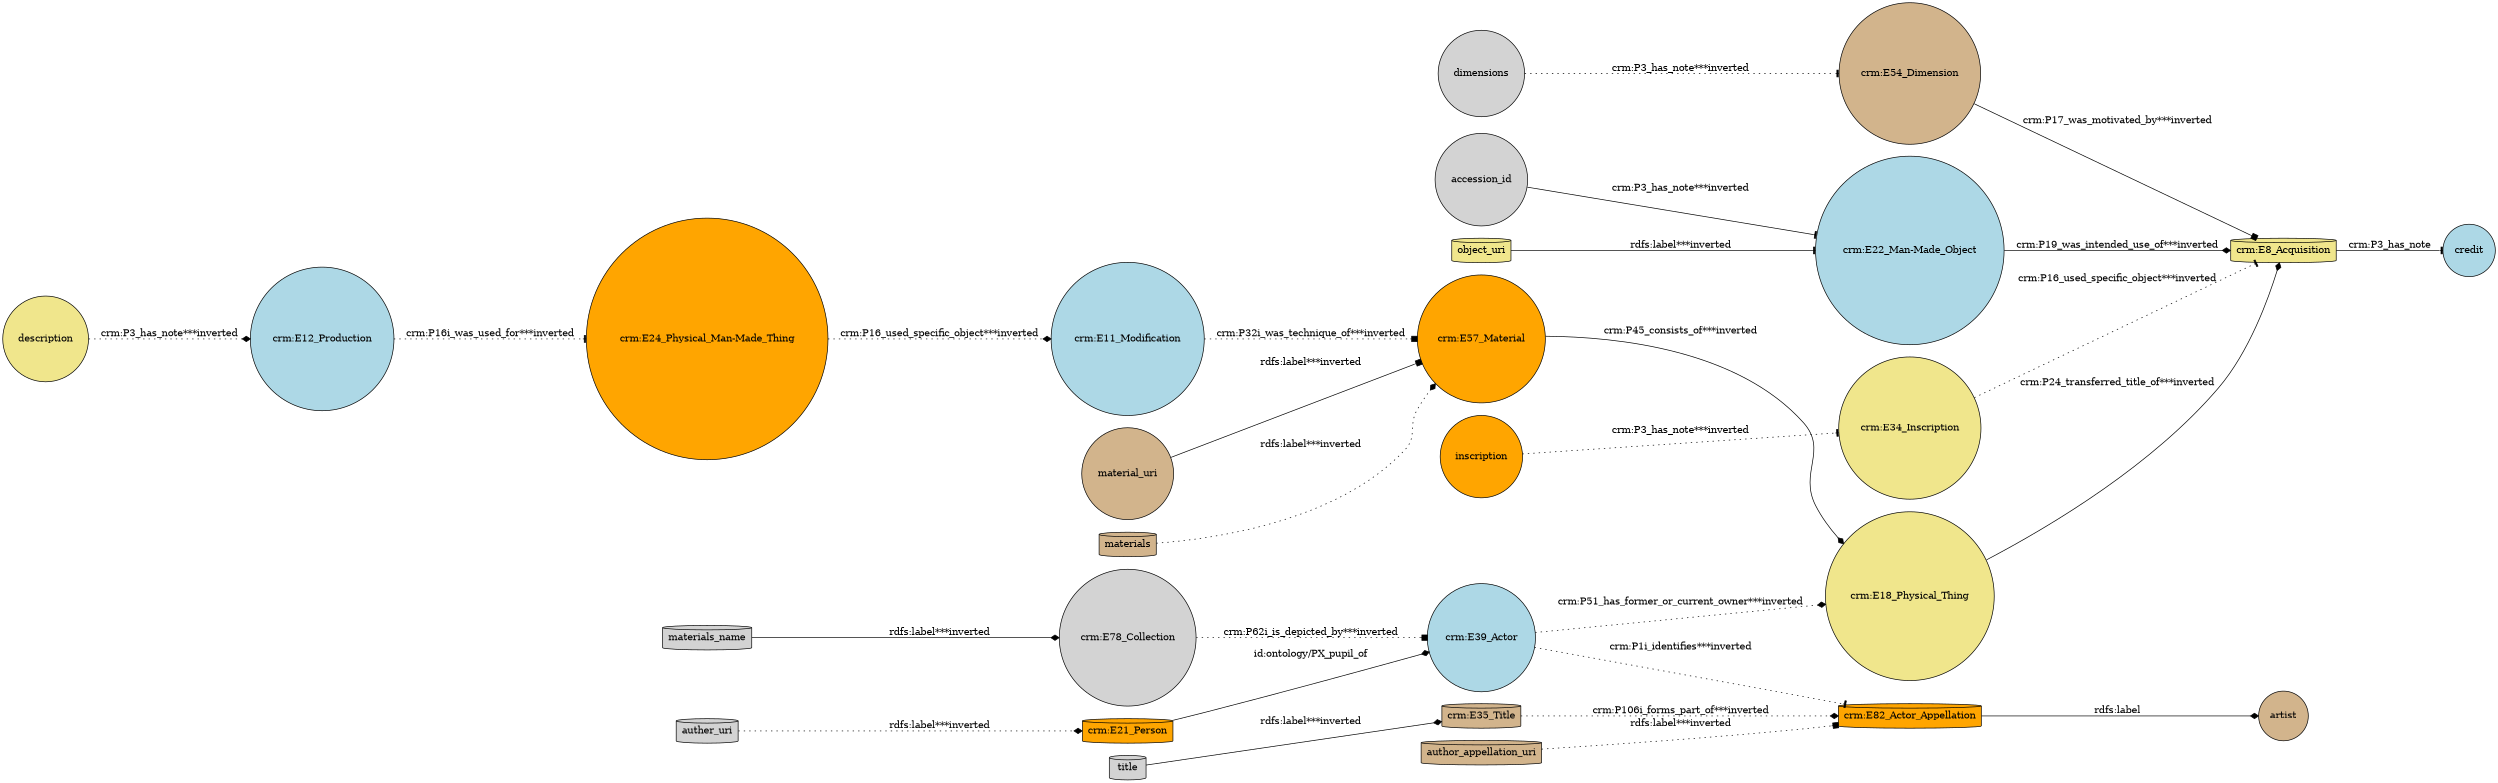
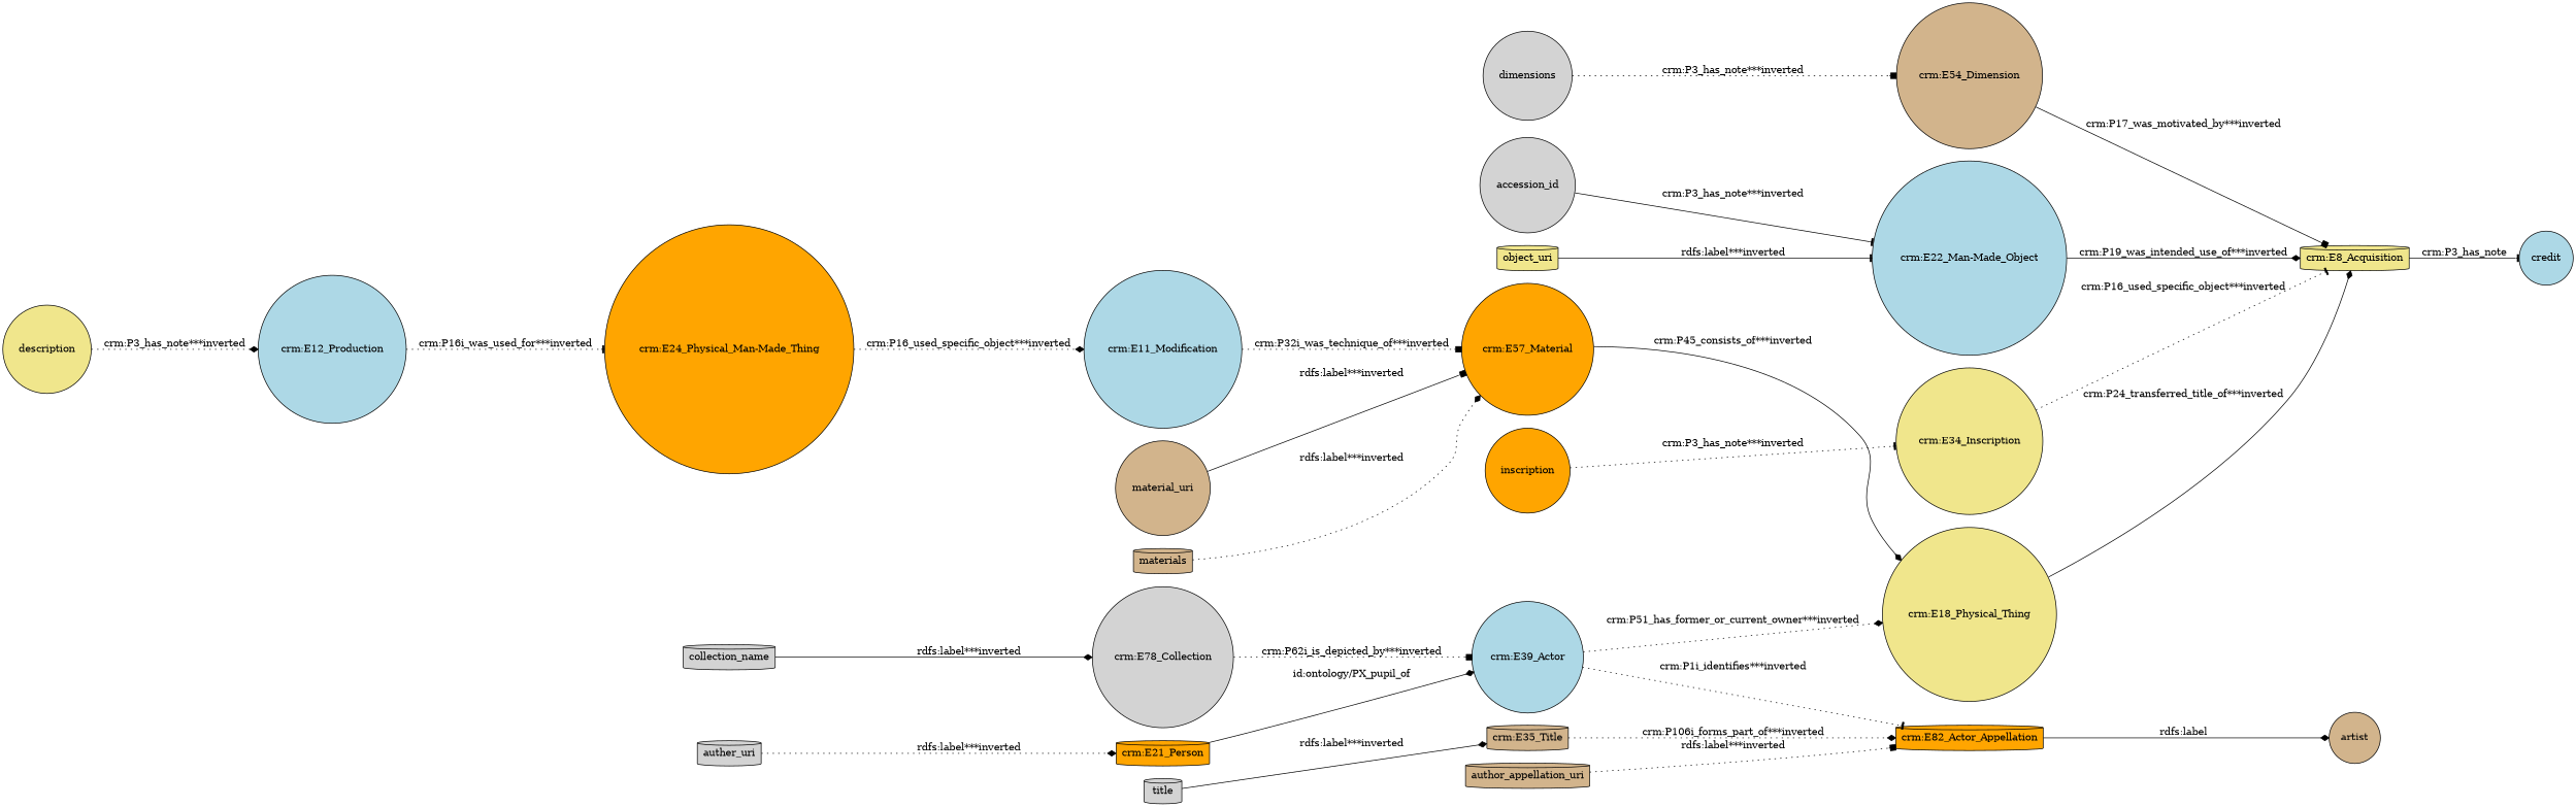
  digraph {
    rankdir=LR
    node [fillcolor=lightgrey shape=circle style=filled type=class_uri]
    edge [arrowhead=diamond style=dotted type=st_property_uri weight=1]
    n1 [label=accession_id type=attribute_name]
    n2 [fillcolor=lightblue label="crm:E22_Man-Made_Object"]
    n3 [fillcolor=khaki label="crm:E8_Acquisition" shape=cylinder]
    n4 [fillcolor=lightblue label=credit type=attribute_name]
    n5 [label=auther_uri shape=cylinder type=attribute_name]
    n6 [fillcolor=orange label="crm:E21_Person" shape=cylinder]
    n7 [fillcolor=lightblue label="crm:E39_Actor"]
    n8 [fillcolor=orange label="crm:E82_Actor_Appellation" shape=cylinder]
    n9 [fillcolor=khaki label="crm:E18_Physical_Thing"]
    n10 [fillcolor=tan label=author_appellation_uri shape=cylinder type=attribute_name]
    n11 [fillcolor=tan label=artist type=attribute_name]
-   n12 [label=materials_name shape=cylinder type=attribute_name]
+   n12 [label=collection_name shape=cylinder type=attribute_name]
    n13 [label="crm:E78_Collection"]
    n14 [fillcolor=lightblue label="crm:E11_Modification"]
    n15 [fillcolor=orange label="crm:E57_Material"]
    n16 [fillcolor=lightblue label="crm:E12_Production"]
    n17 [fillcolor=orange label="crm:E24_Physical_Man-Made_Thing"]
    n18 [fillcolor=khaki label="crm:E34_Inscription"]
    n19 [fillcolor=tan label="crm:E35_Title" shape=cylinder]
    n20 [fillcolor=tan label="crm:E54_Dimension"]
    n21 [fillcolor=khaki label=description type=attribute_name]
    n22 [label=dimensions type=attribute_name]
    n23 [fillcolor=orange label=inscription type=attribute_name]
    n24 [fillcolor=tan label=material_uri type=attribute_name]
    n25 [fillcolor=tan label=materials shape=cylinder type=attribute_name]
    n26 [fillcolor=khaki label=object_uri shape=cylinder type=attribute_name]
    n27 [label=title shape=cylinder type=attribute_name]
    n1 -> n2 [arrowhead=tee label="crm:P3_has_note***inverted" style=solid]
    n2 -> n3 [label="crm:P19_was_intended_use_of***inverted" style=solid type=inherited weight=4]
    n3 -> n4 [arrowhead=tee label="crm:P3_has_note" style=solid weight=""]
    n5 -> n6 [label="rdfs:label***inverted"]
    n6 -> n7 [label="id:ontology/PX_pupil_of" style=solid type=direct_property_uri]
    n7 -> n8 [arrowhead=tee label="crm:P1i_identifies***inverted" type=inherited weight=4]
    n7 -> n9 [label="crm:P51_has_former_or_current_owner***inverted" type=direct_property_uri]
    n8 -> n11 [label="rdfs:label" style=solid weight=""]
    n9 -> n3 [label="crm:P24_transferred_title_of***inverted" style=solid type=direct_property_uri]
    n10 -> n8 [arrowhead=box label="rdfs:label***inverted"]
    n12 -> n13 [label="rdfs:label***inverted" style=solid]
    n13 -> n7 [arrowhead=box label="crm:P62i_is_depicted_by***inverted" type=inherited weight=4]
    n14 -> n15 [arrowhead=box label="crm:P32i_was_technique_of***inverted" type=inherited weight=4]
    n15 -> n9 [label="crm:P45_consists_of***inverted" style=solid type=direct_property_uri]
    n16 -> n17 [arrowhead=tee label="crm:P16i_was_used_for***inverted" type=inherited weight=4]
    n17 -> n14 [label="crm:P16_used_specific_object***inverted" type=inherited weight=4]
    n18 -> n3 [arrowhead=tee label="crm:P16_used_specific_object***inverted" type=inherited weight=4]
    n19 -> n8 [label="crm:P106i_forms_part_of***inverted" type=inherited weight=4]
    n20 -> n3 [arrowhead=box label="crm:P17_was_motivated_by***inverted" style=solid type=inherited weight=4]
    n21 -> n16 [label="crm:P3_has_note***inverted"]
-   n22 -> n20 [arrowhead=tee label="crm:P3_has_note***inverted"]
+   n22 -> n20 [arrowhead=box label="crm:P3_has_note***inverted"]
    n23 -> n18 [arrowhead=tee label="crm:P3_has_note***inverted"]
    n24 -> n15 [arrowhead=box label="rdfs:label***inverted" style=solid]
    n25 -> n15 [label="rdfs:label***inverted"]
    n26 -> n2 [arrowhead=tee label="rdfs:label***inverted" style=solid]
    n27 -> n19 [label="rdfs:label***inverted" style=solid]
  }
